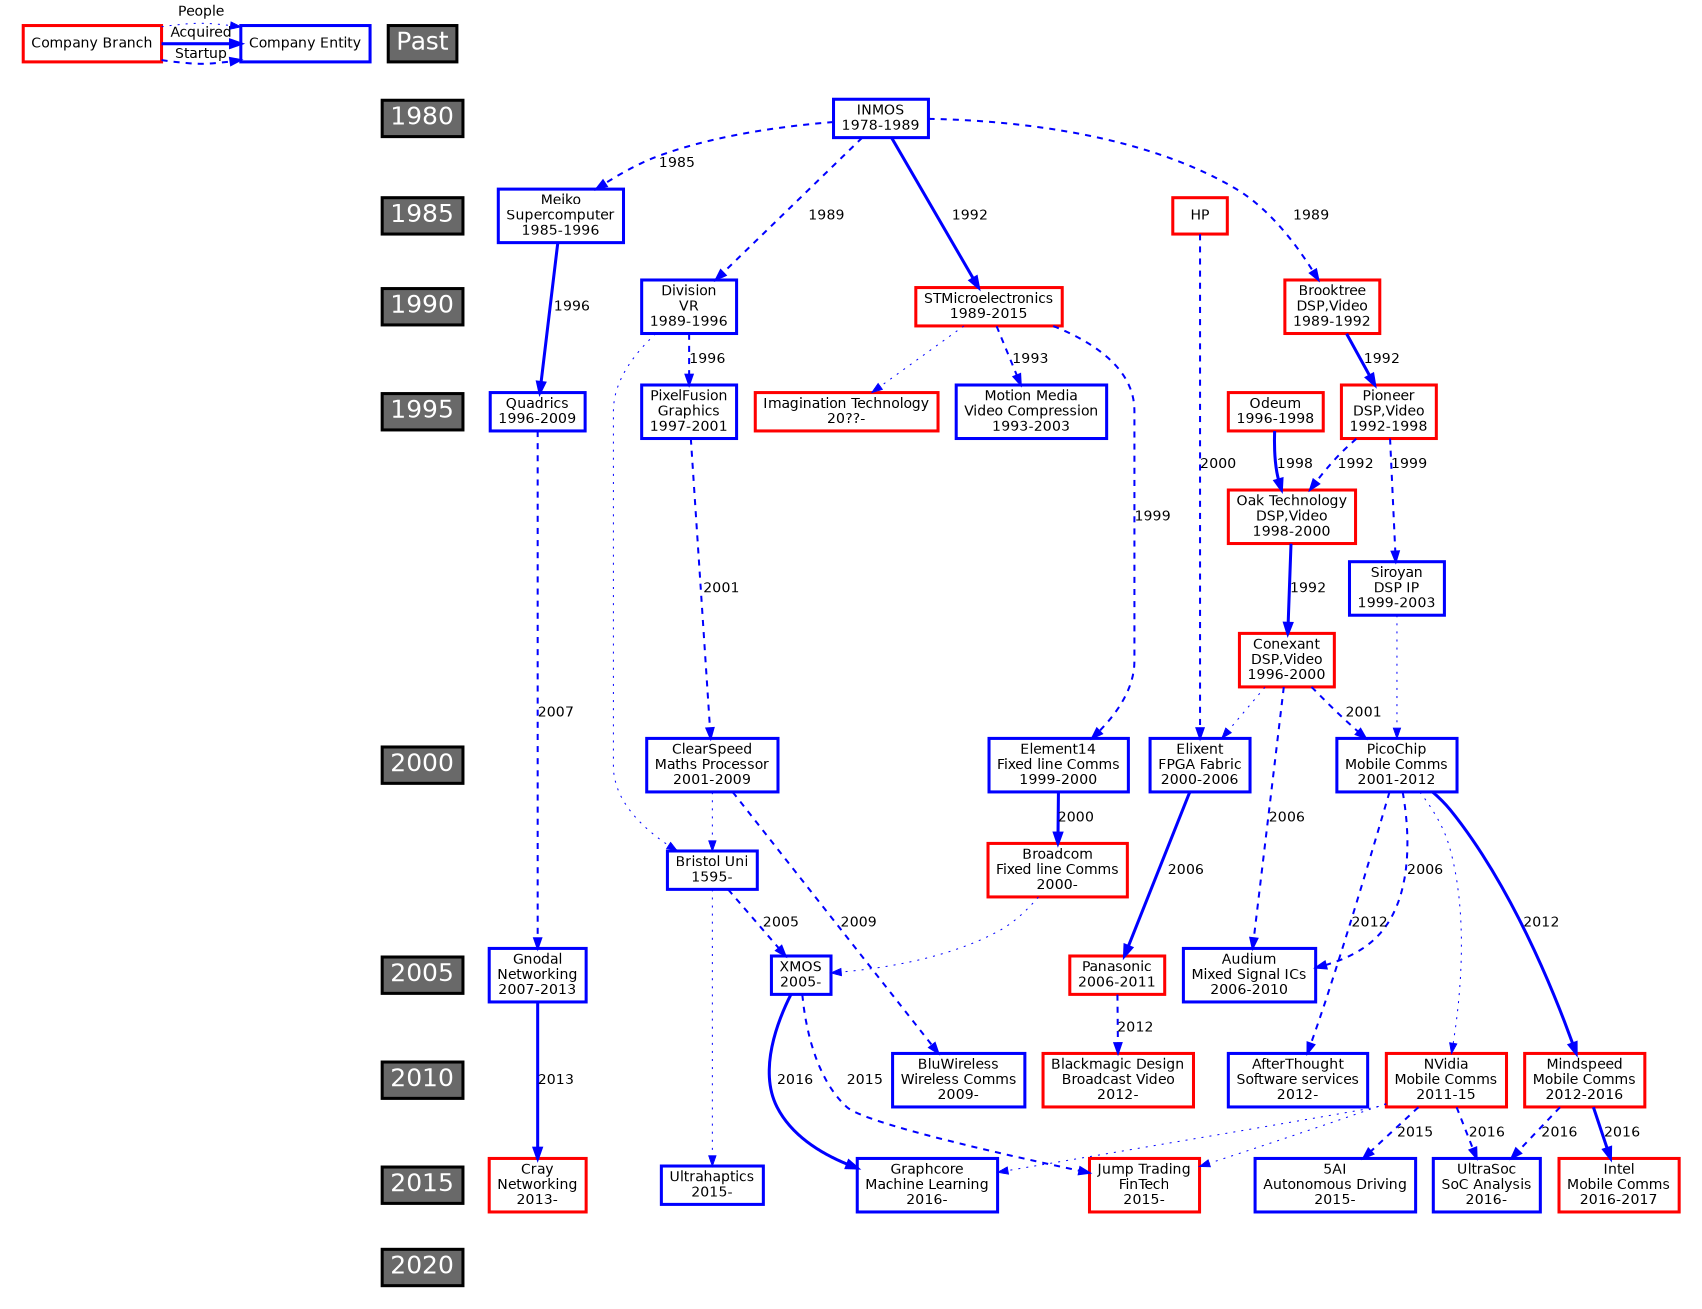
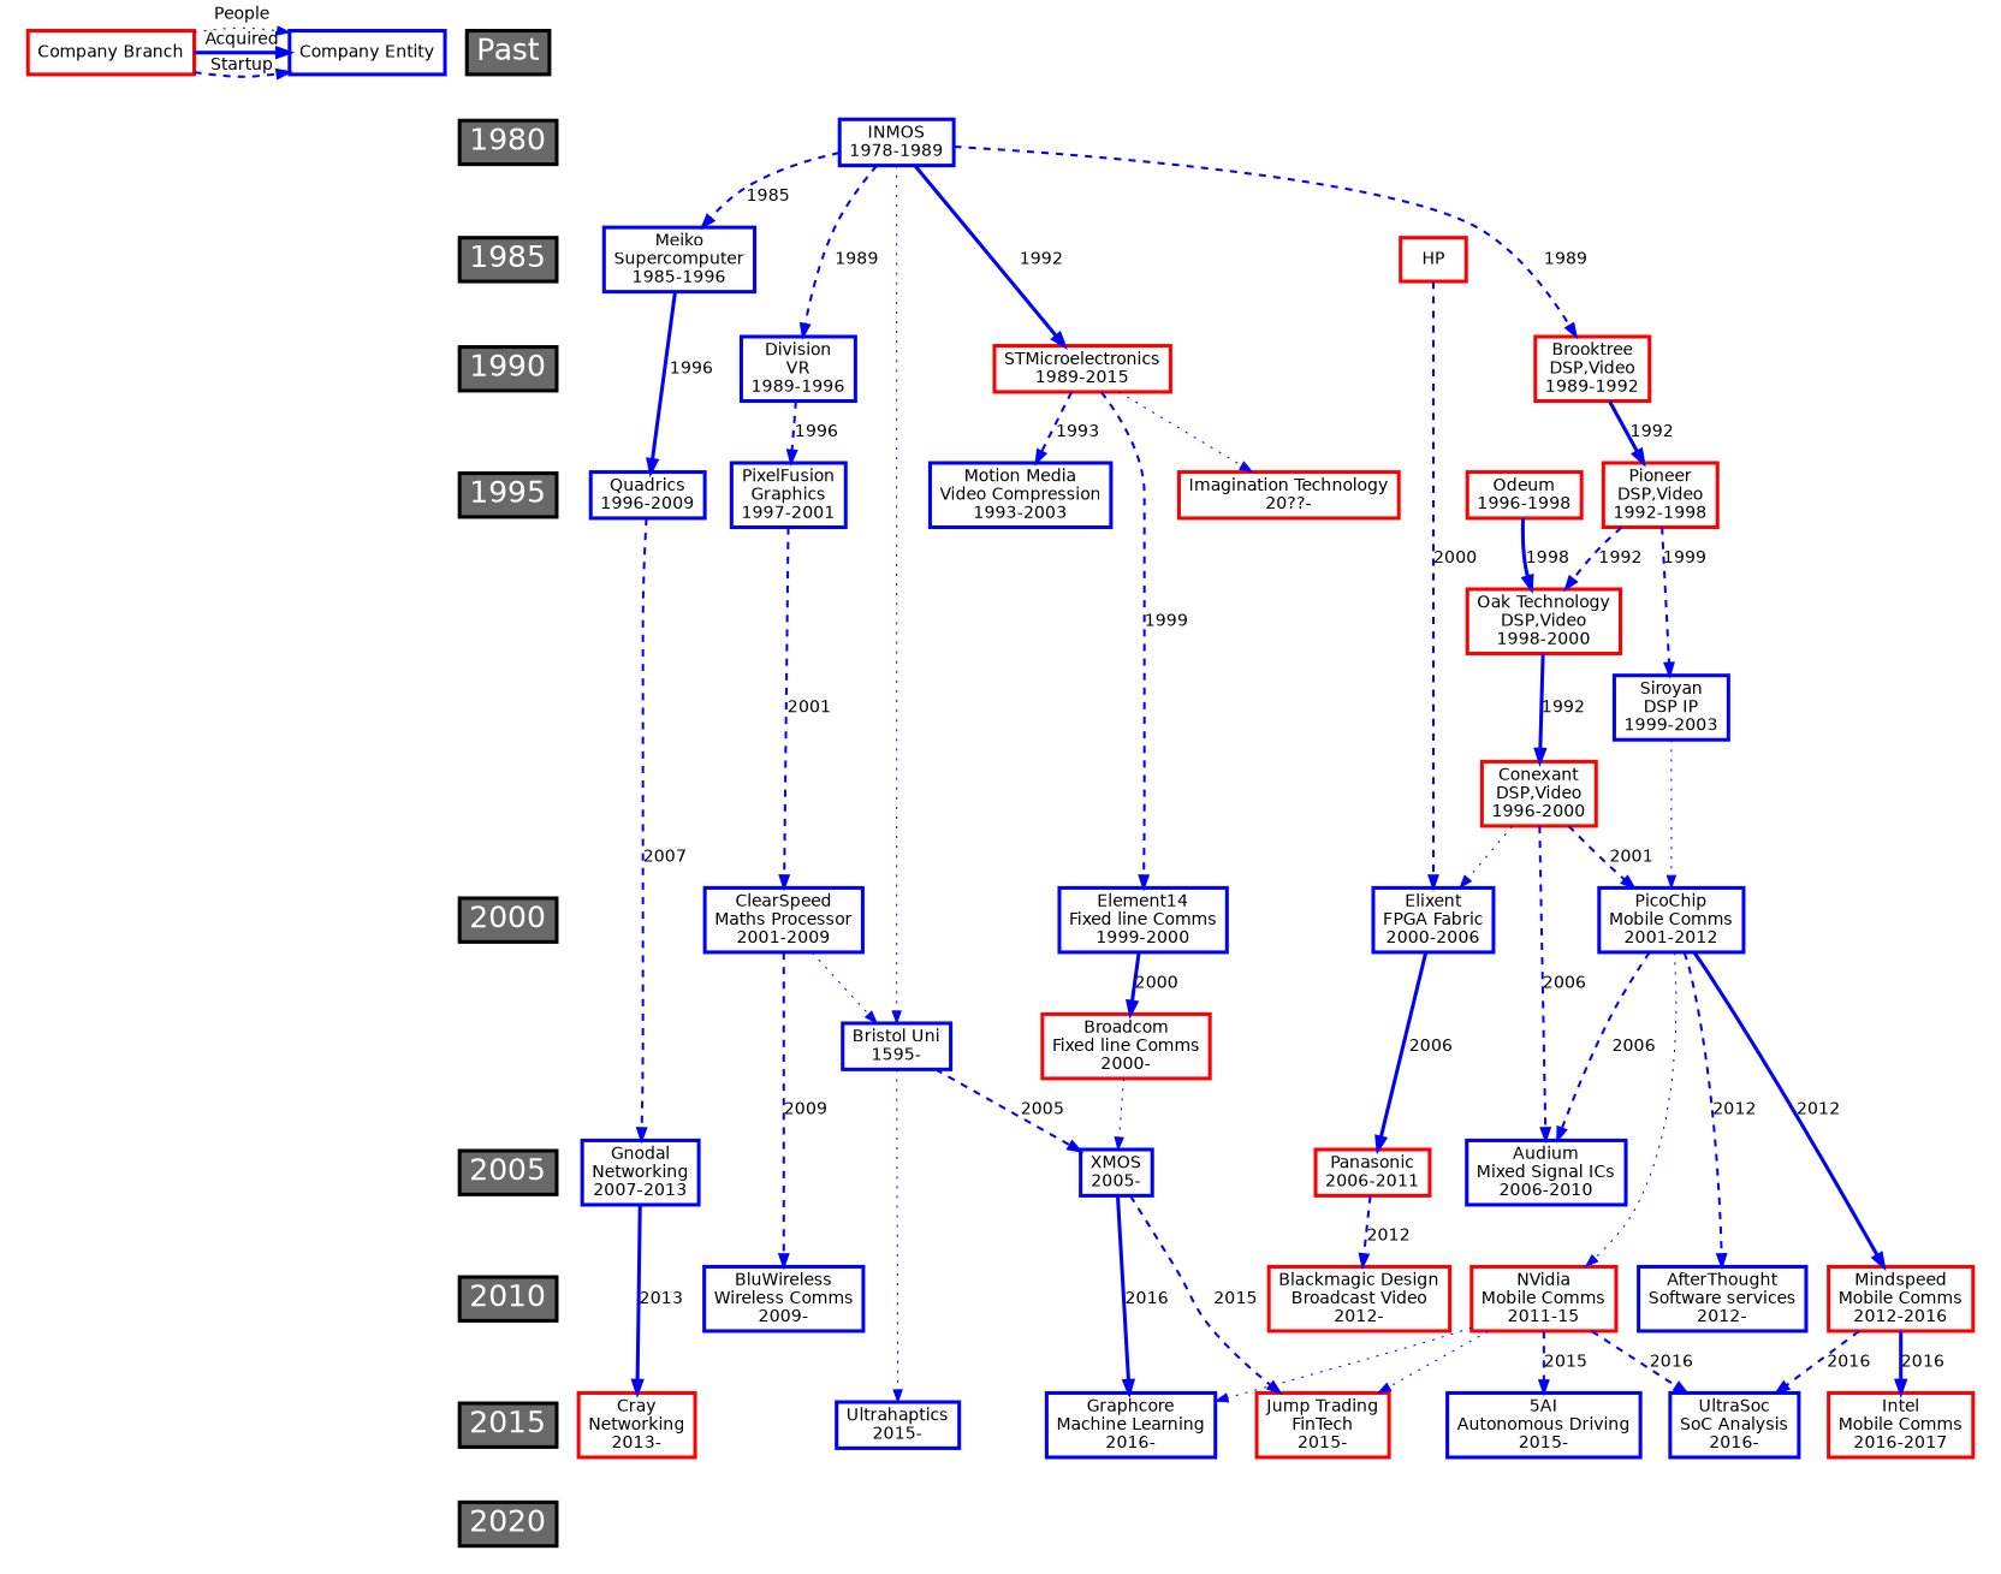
  digraph {
    rankdir=TB
    node [color=blue fontname=helvetica penwidth=3 shape=box]
    edge [color=blue fontname=helvetica penwidth=2 style=dashed]
    n1 [color=red label="Company Branch"]
    n2 [label="Company Entity"]
    Past [fillcolor=dimgrey fontcolor=white fontsize=25 style=filled color=""]
    n4 [label="INMOS\n1978-1989"]
    1980 [fillcolor=dimgrey fontcolor=white fontsize=25 style=filled color=""]
    n6 [label="Meiko\nSupercomputer\n1985-1996"]
    HP [color=red]
    1985 [fillcolor=dimgrey fontcolor=white fontsize=25 style=filled color=""]
    n9 [color=red label="STMicroelectronics\n1989-2015"]
    n10 [color=red label="Brooktree\nDSP,Video\n1989-1992"]
    n11 [label="Division\nVR\n1989-1996\n"]
    1990 [fillcolor=dimgrey fontcolor=white fontsize=25 style=filled color=""]
    n13 [label="Motion Media\nVideo Compression\n1993-2003"]
    n14 [color=red label="Odeum\n1996-1998"]
    n15 [label="PixelFusion\nGraphics\n1997-2001\n"]
    n16 [label="Quadrics\n1996-2009"]
    1995 [fillcolor=dimgrey fontcolor=white fontsize=25 style=filled color=""]
    n18 [label="PicoChip\nMobile Comms\n2001-2012"]
    n19 [label="ClearSpeed\nMaths Processor\n2001-2009\n"]
    n20 [label="Element14\nFixed line Comms\n1999-2000"]
    n21 [label="Elixent\nFPGA Fabric\n2000-2006"]
    2000 [fillcolor=dimgrey fontcolor=white fontsize=25 style=filled color=""]
    n23 [label="Gnodal\nNetworking\n2007-2013"]
    n24 [label="XMOS\n2005-"]
    n25 [color=red label="Panasonic\n2006-2011"]
    n26 [label="Audium\nMixed Signal ICs\n2006-2010"]
    2005 [fillcolor=dimgrey fontcolor=white fontsize=25 style=filled color=""]
    n28 [color=red label="Mindspeed\nMobile Comms\n2012-2016"]
    n29 [label="BluWireless\nWireless Comms\n2009-\n"]
    n30 [color=red label="NVidia\nMobile Comms\n2011-15"]
    n31 [color=red label="Blackmagic Design\nBroadcast Video\n2012-"]
    n32 [label="AfterThought\nSoftware services\n2012-"]
    2010 [fillcolor=dimgrey fontcolor=white fontsize=25 style=filled color=""]
    n34 [color=red label="Intel\nMobile Comms\n2016-2017"]
    n35 [color=red label="Cray\nNetworking\n2013-"]
    n36 [label="Graphcore\nMachine Learning\n2016-"]
    n37 [color=red label="Jump Trading\nFinTech\n2015-"]
    n38 [label="Ultrahaptics\n2015-"]
    n39 [label="5AI\nAutonomous Driving\n2015-"]
    2015 [fillcolor=dimgrey fontcolor=white fontsize=25 style=filled color=""]
    2020 [fillcolor=dimgrey fontcolor=white fontsize=25 style=filled color=""]
    n42 [label="Bristol Uni\n1595-"]
    n43 [color=red label="Imagination Technology\n20??-"]
    n44 [color=red label="Pioneer\nDSP,Video\n1992-1998"]
    n45 [color=red label="Oak Technology\nDSP,Video\n1998-2000"]
    n46 [color=red label="Broadcom\nFixed line Comms\n2000-"]
    n47 [label="UltraSoc\nSoC Analysis\n2016-"]
    n48 [label="Siroyan\nDSP IP\n1999-2003"]
    n49 [color=red label="Conexant\nDSP,Video\n1996-2000"]
    subgraph sub_1 {
      rank=same
      n1
      n2
      Past
    }
    subgraph sub_2 {
      rank=same
      n4
      1980
    }
    subgraph sub_3 {
      rank=same
      n6
      HP
      1985
    }
    subgraph sub_4 {
      rank=same
      n9
      n10
      n11
      1990
    }
    subgraph sub_5 {
      rank=same
      n13
      n14
      n15
      n16
      1995
    }
    subgraph sub_6 {
      rank=same
      n18
      n19
      n20
      n21
      2000
    }
    subgraph sub_7 {
      rank=same
      n23
      n24
      n25
      n26
      2005
    }
    subgraph sub_8 {
      rank=same
      n28
      n29
      n30
      n31
      n32
      2010
    }
    subgraph sub_9 {
      rank=same
      n34
      n35
      n36
      n37
      n38
      n39
      2015
    }
    subgraph sub_10 {
      rank=same
      2020
    }
    n1 -> n2 [label=Startup]
    n1 -> n2 [label=Acquired penwidth=3 style=solid]
    n1 -> n2 [label=People penwidth=1 style=dotted]
    Past -> 1980 [style=invis color="" penwidth=""]
    n4 -> n6 [label=1985]
    n4 -> n9 [label=1992 penwidth=3 style=solid]
    n4 -> n10 [label=1989]
    n4 -> n11 [label=1989]
-   n11 -> n42 [penwidth=1 style=dotted]
+   n4 -> n42 [penwidth=1 style=dotted]
    1980 -> 1985 [style=invis color="" penwidth=""]
    n6 -> n16 [label=1996 penwidth=3 style=solid]
    HP -> n21 [label=2000]
    1985 -> 1990 [style=invis color="" penwidth=""]
    n9 -> n13 [label=1993]
    n9 -> n20 [label=1999]
    n9 -> n43 [penwidth=1 style=dotted]
    n10 -> n44 [label=1992 penwidth=3 style=solid]
    n11 -> n15 [label=1996]
    1990 -> 1995 [style=invis color="" penwidth=""]
    n14 -> n45 [label=1998 penwidth=3 style=solid]
    n15 -> n19 [label=2001]
    n16 -> n23 [label=2007]
    1995 -> 2000 [style=invis color="" penwidth=""]
    n18 -> n26 [label=2006]
    n18 -> n28 [label=2012 penwidth=3 style=solid]
    n18 -> n30 [penwidth=1 style=dotted]
    n18 -> n32 [label=2012]
    n19 -> n29 [label=2009]
    n19 -> n42 [penwidth=1 style=dotted]
    n20 -> n46 [label=2000 penwidth=3 style=solid]
    n21 -> n25 [label=2006 penwidth=3 style=solid]
    2000 -> 2005 [style=invis color="" penwidth=""]
    n23 -> n35 [label=2013 penwidth=3 style=solid]
    n24 -> n36 [label=2016 penwidth=3 style=solid]
    n24 -> n37 [label=2015]
    n25 -> n31 [label=2012]
    2005 -> 2010 [style=invis color="" penwidth=""]
    n28 -> n34 [label=2016 penwidth=3 style=solid]
    n28 -> n47 [label=2016]
    n30 -> n36 [penwidth=1 style=dotted]
    n30 -> n37 [penwidth=1 style=dotted]
    n30 -> n39 [label=2015]
    n30 -> n47 [label=2016]
    2010 -> 2015 [style=invis color="" penwidth=""]
    2015 -> 2020 [style=invis color="" penwidth=""]
    n42 -> n24 [label=2005]
    n42 -> n38 [penwidth=1 style=dotted]
    n44 -> n45 [label=1992]
    n44 -> n48 [label=1999]
    n45 -> n49 [label=1992 penwidth=3 style=solid]
    n46 -> n24 [penwidth=1 style=dotted]
    n48 -> n18 [penwidth=1 style=dotted]
    n49 -> n18 [label=2001]
    n49 -> n21 [penwidth=1 style=dotted]
    n49 -> n26 [label=2006]
  }
